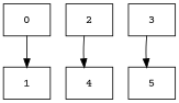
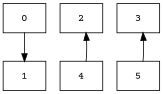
  digraph {
    fontname="Courier Prime"
    node [fontname="Courier Prime" shape=record]
    edge [fontname="Courier Prime"]
    n1 [label="{0}"]
    n2 [label="{1}"]
    n3 [label="{2}"]
    n4 [label="{4}"]
    n5 [label="{3}"]
    n6 [label="{5}"]
    n1 -> n2
-   n3 -> n4
-   n5 -> n6
+   n4 -> n3
+   n6 -> n5
  }
